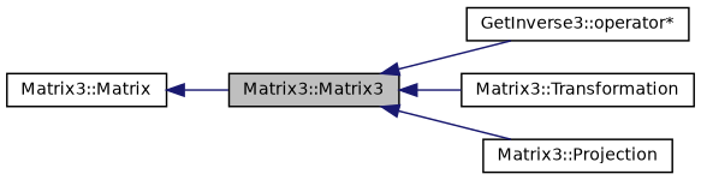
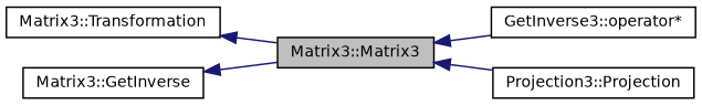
  digraph {
    rankdir=LR
    node [color=black fillcolor=white fontname=Helvetica fontsize=10 shape=record style=filled]
    edge [color=midnightblue dir=back fontname=Helvetica fontsize=10 labelfontname=Helvetica labelfontsize=10 style=solid]
    n1 [fillcolor=grey75 fontcolor=black height=0.2 label="Matrix3::Matrix3" width=0.4]
    n2 [height=0.2 label="GetInverse3::operator*" width=0.4]
    n3 [height=0.2 label="Matrix3::Transformation" width=0.4]
-   n4 [height=0.2 label="Matrix3::Projection" width=0.4]
-   n5 [height=0.2 label="Matrix3::Matrix" width=0.4]
+   n4 [height=0.2 label="Projection3::Projection" width=0.4]
+   n5 [height=0.2 label="Matrix3::GetInverse" width=0.4]
    n1 -> n2
-   n1 -> n3
+   n3 -> n1
    n1 -> n4
    n5 -> n1
  }
